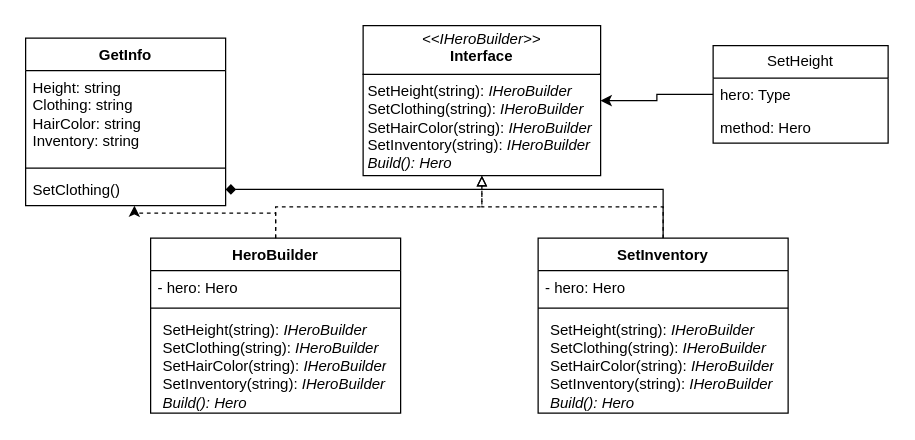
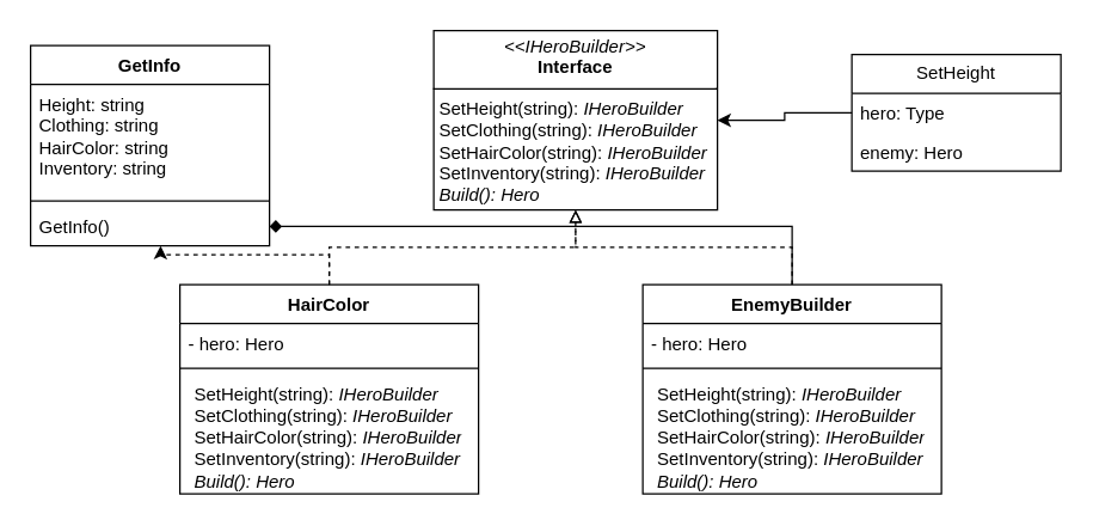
  <mxCell id="0" />
  <mxCell id="1" parent="0" />
  <mxCell id="2" value="&lt;p style=&quot;margin:0px;margin-top:4px;text-align:center;&quot;&gt;&lt;i&gt;&amp;lt;&amp;lt;IHeroBuilder&amp;gt;&amp;gt;&lt;/i&gt;&lt;br&gt;&lt;b&gt;Interface&lt;/b&gt;&lt;/p&gt;&lt;hr size=&quot;1&quot; style=&quot;border-style:solid;&quot;&gt;&lt;p style=&quot;margin:0px;margin-left:4px;&quot;&gt;SetHeight(string):&amp;nbsp;&lt;i style=&quot;text-align: center;&quot;&gt;IHeroBuilder&lt;/i&gt;&lt;br&gt;SetClothing(string):&amp;nbsp;&lt;i style=&quot;background-color: initial; text-align: center;&quot;&gt;IHeroBuilder&lt;/i&gt;&lt;/p&gt;&lt;p style=&quot;margin:0px;margin-left:4px;&quot;&gt;SetHairColor(string):&amp;nbsp;&lt;i style=&quot;background-color: initial; text-align: center;&quot;&gt;IHeroBuilder&lt;/i&gt;&lt;br&gt;&lt;/p&gt;&lt;p style=&quot;margin:0px;margin-left:4px;&quot;&gt;SetInventory(string):&amp;nbsp;&lt;i style=&quot;background-color: initial; text-align: center;&quot;&gt;IHeroBuilder&lt;/i&gt;&lt;/p&gt;&lt;p style=&quot;margin:0px;margin-left:4px;&quot;&gt;&lt;i style=&quot;background-color: initial; text-align: center;&quot;&gt;Build(): Hero&lt;/i&gt;&lt;/p&gt;&lt;hr size=&quot;1&quot; style=&quot;border-style:solid;&quot;&gt;&lt;p style=&quot;margin:0px;margin-left:4px;&quot;&gt;+ method1(Type): Type&lt;br&gt;+ method2(Type, Type): Type&lt;/p&gt;" style="verticalAlign=top;align=left;overflow=fill;html=1;whiteSpace=wrap;" vertex="1" parent="1"><mxGeometry x="290" y="20" width="190" height="120" as="geometry" /></mxCell>
  <mxCell id="3" style="edgeStyle=orthogonalEdgeStyle;rounded=0;orthogonalLoop=1;jettySize=auto;html=1;exitX=0.5;exitY=0;exitDx=0;exitDy=0;endArrow=block;endFill=0;dashed=1;" edge="1" parent="1" source="4" target="2"><mxGeometry relative="1" as="geometry" /></mxCell>
- <mxCell id="4" value="HeroBuilder" style="swimlane;fontStyle=1;align=center;verticalAlign=top;childLayout=stackLayout;horizontal=1;startSize=26;horizontalStack=0;resizeParent=1;resizeParentMax=0;resizeLast=0;collapsible=1;marginBottom=0;whiteSpace=wrap;html=1;" vertex="1" parent="1"><mxGeometry x="120" y="190" width="200" height="140" as="geometry" /></mxCell>
+ <mxCell id="4" value="HairColor" style="swimlane;fontStyle=1;align=center;verticalAlign=top;childLayout=stackLayout;horizontal=1;startSize=26;horizontalStack=0;resizeParent=1;resizeParentMax=0;resizeLast=0;collapsible=1;marginBottom=0;whiteSpace=wrap;html=1;" vertex="1" parent="1"><mxGeometry x="120" y="190" width="200" height="140" as="geometry" /></mxCell>
  <mxCell id="5" value="- hero: Hero" style="text;strokeColor=none;fillColor=none;align=left;verticalAlign=top;spacingLeft=4;spacingRight=4;overflow=hidden;rotatable=0;points=[[0,0.5],[1,0.5]];portConstraint=eastwest;whiteSpace=wrap;html=1;" vertex="1" parent="4"><mxGeometry y="26" width="200" height="26" as="geometry" /></mxCell>
  <mxCell id="6" value="" style="line;strokeWidth=1;fillColor=none;align=left;verticalAlign=middle;spacingTop=-1;spacingLeft=3;spacingRight=3;rotatable=0;labelPosition=right;points=[];portConstraint=eastwest;strokeColor=inherit;" vertex="1" parent="4"><mxGeometry y="52" width="200" height="8" as="geometry" /></mxCell>
  <mxCell id="7" value="&lt;p style=&quot;margin: 0px 0px 0px 4px;&quot;&gt;SetHeight(string):&amp;nbsp;&lt;i style=&quot;text-align: center;&quot;&gt;IHeroBuilder&lt;/i&gt;&lt;br&gt;SetClothing(string):&amp;nbsp;&lt;i style=&quot;background-color: initial; text-align: center;&quot;&gt;IHeroBuilder&lt;/i&gt;&lt;/p&gt;&lt;p style=&quot;margin: 0px 0px 0px 4px;&quot;&gt;SetHairColor(string):&amp;nbsp;&lt;i style=&quot;background-color: initial; text-align: center;&quot;&gt;IHeroBuilder&lt;/i&gt;&lt;br&gt;&lt;/p&gt;&lt;p style=&quot;margin: 0px 0px 0px 4px;&quot;&gt;SetInventory(string):&amp;nbsp;&lt;i style=&quot;background-color: initial; text-align: center;&quot;&gt;IHeroBuilder&lt;/i&gt;&lt;/p&gt;&lt;p style=&quot;margin: 0px 0px 0px 4px;&quot;&gt;&lt;i style=&quot;background-color: initial; text-align: center;&quot;&gt;Build(): Hero&lt;/i&gt;&lt;/p&gt;" style="text;strokeColor=none;fillColor=none;align=left;verticalAlign=top;spacingLeft=4;spacingRight=4;overflow=hidden;rotatable=0;points=[[0,0.5],[1,0.5]];portConstraint=eastwest;whiteSpace=wrap;html=1;" vertex="1" parent="4"><mxGeometry y="60" width="200" height="80" as="geometry" /></mxCell>
  <mxCell id="8" style="edgeStyle=orthogonalEdgeStyle;rounded=0;orthogonalLoop=1;jettySize=auto;html=1;exitX=0.5;exitY=0;exitDx=0;exitDy=0;entryX=0.5;entryY=1;entryDx=0;entryDy=0;endArrow=block;endFill=0;dashed=1;" edge="1" parent="1" source="10" target="2"><mxGeometry relative="1" as="geometry" /></mxCell>
  <mxCell id="9" style="edgeStyle=orthogonalEdgeStyle;rounded=0;orthogonalLoop=1;jettySize=auto;html=1;exitX=0.5;exitY=0;exitDx=0;exitDy=0;endArrow=diamond;" edge="1" parent="1" source="10" target="17"><mxGeometry relative="1" as="geometry" /></mxCell>
- <mxCell id="10" value="SetInventory" style="swimlane;fontStyle=1;align=center;verticalAlign=top;childLayout=stackLayout;horizontal=1;startSize=26;horizontalStack=0;resizeParent=1;resizeParentMax=0;resizeLast=0;collapsible=1;marginBottom=0;whiteSpace=wrap;html=1;" vertex="1" parent="1"><mxGeometry x="430" y="190" width="200" height="140" as="geometry" /></mxCell>
+ <mxCell id="10" value="EnemyBuilder" style="swimlane;fontStyle=1;align=center;verticalAlign=top;childLayout=stackLayout;horizontal=1;startSize=26;horizontalStack=0;resizeParent=1;resizeParentMax=0;resizeLast=0;collapsible=1;marginBottom=0;whiteSpace=wrap;html=1;" vertex="1" parent="1"><mxGeometry x="430" y="190" width="200" height="140" as="geometry" /></mxCell>
  <mxCell id="11" value="- hero: Hero" style="text;strokeColor=none;fillColor=none;align=left;verticalAlign=top;spacingLeft=4;spacingRight=4;overflow=hidden;rotatable=0;points=[[0,0.5],[1,0.5]];portConstraint=eastwest;whiteSpace=wrap;html=1;" vertex="1" parent="10"><mxGeometry y="26" width="200" height="26" as="geometry" /></mxCell>
  <mxCell id="12" value="" style="line;strokeWidth=1;fillColor=none;align=left;verticalAlign=middle;spacingTop=-1;spacingLeft=3;spacingRight=3;rotatable=0;labelPosition=right;points=[];portConstraint=eastwest;strokeColor=inherit;" vertex="1" parent="10"><mxGeometry y="52" width="200" height="8" as="geometry" /></mxCell>
  <mxCell id="13" value="&lt;p style=&quot;margin: 0px 0px 0px 4px;&quot;&gt;SetHeight(string):&amp;nbsp;&lt;i style=&quot;text-align: center;&quot;&gt;IHeroBuilder&lt;/i&gt;&lt;br&gt;SetClothing(string):&amp;nbsp;&lt;i style=&quot;background-color: initial; text-align: center;&quot;&gt;IHeroBuilder&lt;/i&gt;&lt;/p&gt;&lt;p style=&quot;margin: 0px 0px 0px 4px;&quot;&gt;SetHairColor(string):&amp;nbsp;&lt;i style=&quot;background-color: initial; text-align: center;&quot;&gt;IHeroBuilder&lt;/i&gt;&lt;br&gt;&lt;/p&gt;&lt;p style=&quot;margin: 0px 0px 0px 4px;&quot;&gt;SetInventory(string):&amp;nbsp;&lt;i style=&quot;background-color: initial; text-align: center;&quot;&gt;IHeroBuilder&lt;/i&gt;&lt;/p&gt;&lt;p style=&quot;margin: 0px 0px 0px 4px;&quot;&gt;&lt;i style=&quot;background-color: initial; text-align: center;&quot;&gt;Build(): Hero&lt;/i&gt;&lt;/p&gt;" style="text;strokeColor=none;fillColor=none;align=left;verticalAlign=top;spacingLeft=4;spacingRight=4;overflow=hidden;rotatable=0;points=[[0,0.5],[1,0.5]];portConstraint=eastwest;whiteSpace=wrap;html=1;" vertex="1" parent="10"><mxGeometry y="60" width="200" height="80" as="geometry" /></mxCell>
  <mxCell id="14" value="GetInfo" style="swimlane;fontStyle=1;align=center;verticalAlign=top;childLayout=stackLayout;horizontal=1;startSize=26;horizontalStack=0;resizeParent=1;resizeParentMax=0;resizeLast=0;collapsible=1;marginBottom=0;whiteSpace=wrap;html=1;" vertex="1" parent="1"><mxGeometry x="20" y="30" width="160" height="134" as="geometry" /></mxCell>
  <mxCell id="15" value="Height: string&lt;div&gt;Clothing: string&lt;/div&gt;&lt;div&gt;HairColor: string&lt;/div&gt;&lt;div&gt;Inventory: string&lt;/div&gt;" style="text;strokeColor=none;fillColor=none;align=left;verticalAlign=top;spacingLeft=4;spacingRight=4;overflow=hidden;rotatable=0;points=[[0,0.5],[1,0.5]];portConstraint=eastwest;whiteSpace=wrap;html=1;" vertex="1" parent="14"><mxGeometry y="26" width="160" height="74" as="geometry" /></mxCell>
  <mxCell id="16" value="" style="line;strokeWidth=1;fillColor=none;align=left;verticalAlign=middle;spacingTop=-1;spacingLeft=3;spacingRight=3;rotatable=0;labelPosition=right;points=[];portConstraint=eastwest;strokeColor=inherit;" vertex="1" parent="14"><mxGeometry y="100" width="160" height="8" as="geometry" /></mxCell>
- <mxCell id="17" value="SetClothing()" style="text;strokeColor=none;fillColor=none;align=left;verticalAlign=top;spacingLeft=4;spacingRight=4;overflow=hidden;rotatable=0;points=[[0,0.5],[1,0.5]];portConstraint=eastwest;whiteSpace=wrap;html=1;" vertex="1" parent="14"><mxGeometry y="108" width="160" height="26" as="geometry" /></mxCell>
+ <mxCell id="17" value="GetInfo()" style="text;strokeColor=none;fillColor=none;align=left;verticalAlign=top;spacingLeft=4;spacingRight=4;overflow=hidden;rotatable=0;points=[[0,0.5],[1,0.5]];portConstraint=eastwest;whiteSpace=wrap;html=1;" vertex="1" parent="14"><mxGeometry y="108" width="160" height="26" as="geometry" /></mxCell>
  <mxCell id="18" value="SetHeight" style="swimlane;fontStyle=0;childLayout=stackLayout;horizontal=1;startSize=26;fillColor=none;horizontalStack=0;resizeParent=1;resizeParentMax=0;resizeLast=0;collapsible=1;marginBottom=0;whiteSpace=wrap;html=1;" vertex="1" parent="1"><mxGeometry x="570" y="36" width="140" height="78" as="geometry" /></mxCell>
  <mxCell id="19" value="hero: Type" style="text;strokeColor=none;fillColor=none;align=left;verticalAlign=top;spacingLeft=4;spacingRight=4;overflow=hidden;rotatable=0;points=[[0,0.5],[1,0.5]];portConstraint=eastwest;whiteSpace=wrap;html=1;" vertex="1" parent="18"><mxGeometry y="26" width="140" height="26" as="geometry" /></mxCell>
- <mxCell id="20" value="method: Hero" style="text;strokeColor=none;fillColor=none;align=left;verticalAlign=top;spacingLeft=4;spacingRight=4;overflow=hidden;rotatable=0;points=[[0,0.5],[1,0.5]];portConstraint=eastwest;whiteSpace=wrap;html=1;" vertex="1" parent="18"><mxGeometry y="52" width="140" height="26" as="geometry" /></mxCell>
+ <mxCell id="20" value="enemy: Hero" style="text;strokeColor=none;fillColor=none;align=left;verticalAlign=top;spacingLeft=4;spacingRight=4;overflow=hidden;rotatable=0;points=[[0,0.5],[1,0.5]];portConstraint=eastwest;whiteSpace=wrap;html=1;" vertex="1" parent="18"><mxGeometry y="52" width="140" height="26" as="geometry" /></mxCell>
  <mxCell id="21" style="edgeStyle=orthogonalEdgeStyle;rounded=0;orthogonalLoop=1;jettySize=auto;html=1;exitX=0;exitY=0.5;exitDx=0;exitDy=0;entryX=1;entryY=0.5;entryDx=0;entryDy=0;" edge="1" parent="1" source="19" target="2"><mxGeometry relative="1" as="geometry" /></mxCell>
  <mxCell id="22" style="edgeStyle=orthogonalEdgeStyle;rounded=0;orthogonalLoop=1;jettySize=auto;html=1;exitX=0.5;exitY=0;exitDx=0;exitDy=0;entryX=0.544;entryY=1;entryDx=0;entryDy=0;entryPerimeter=0;dashed=1;" edge="1" parent="1" source="4" target="17"><mxGeometry relative="1" as="geometry" /></mxCell>
